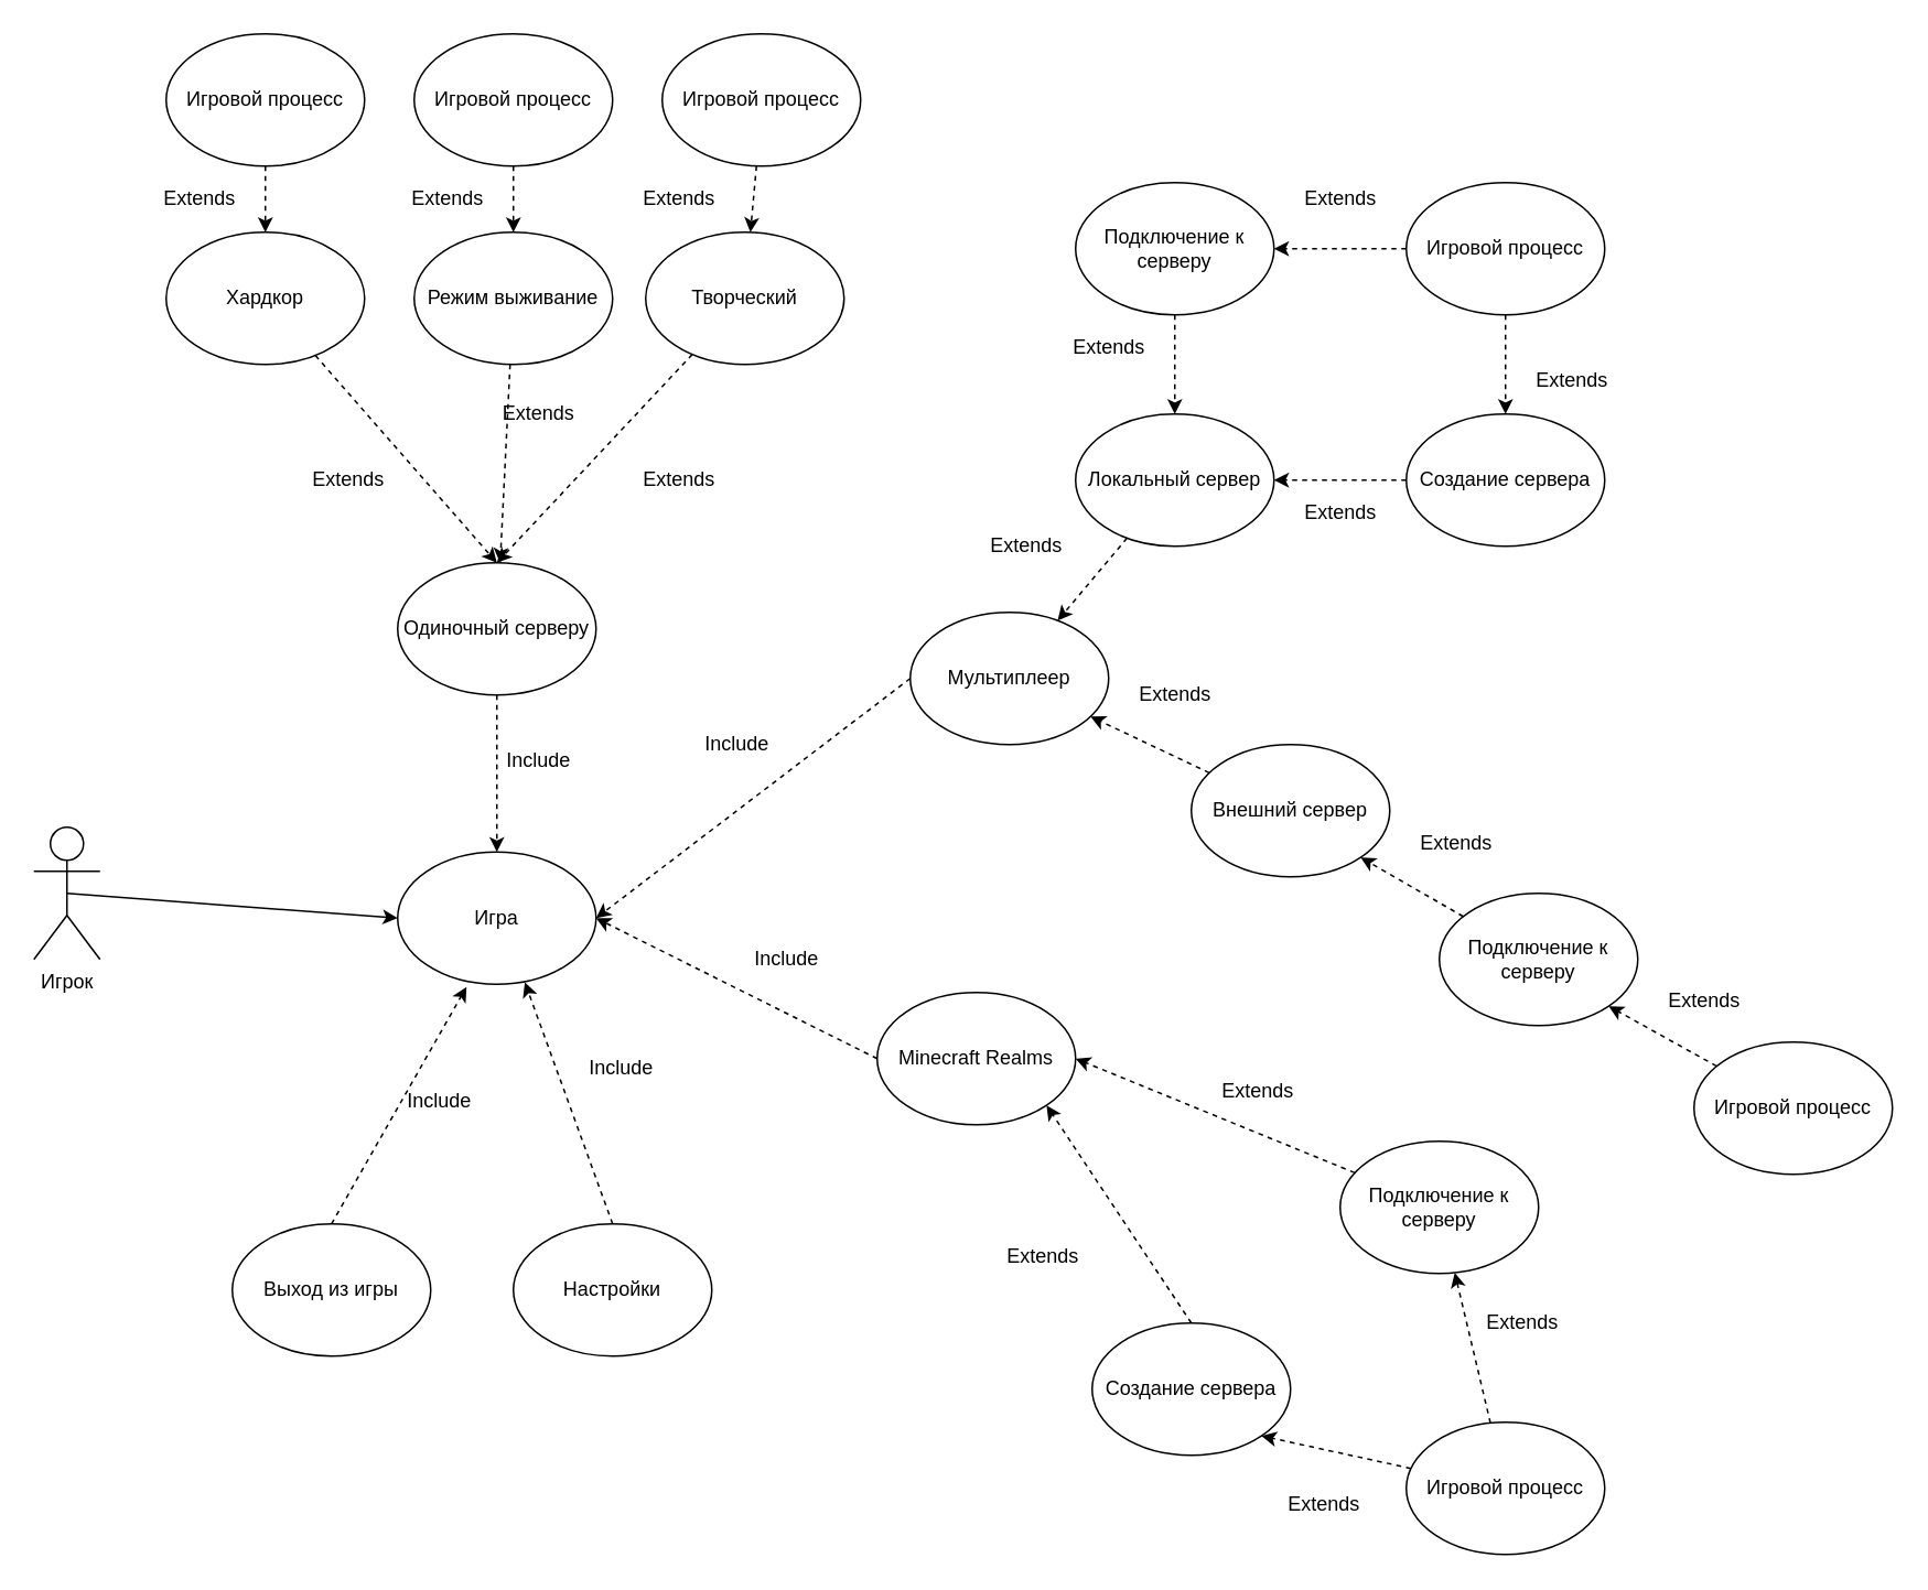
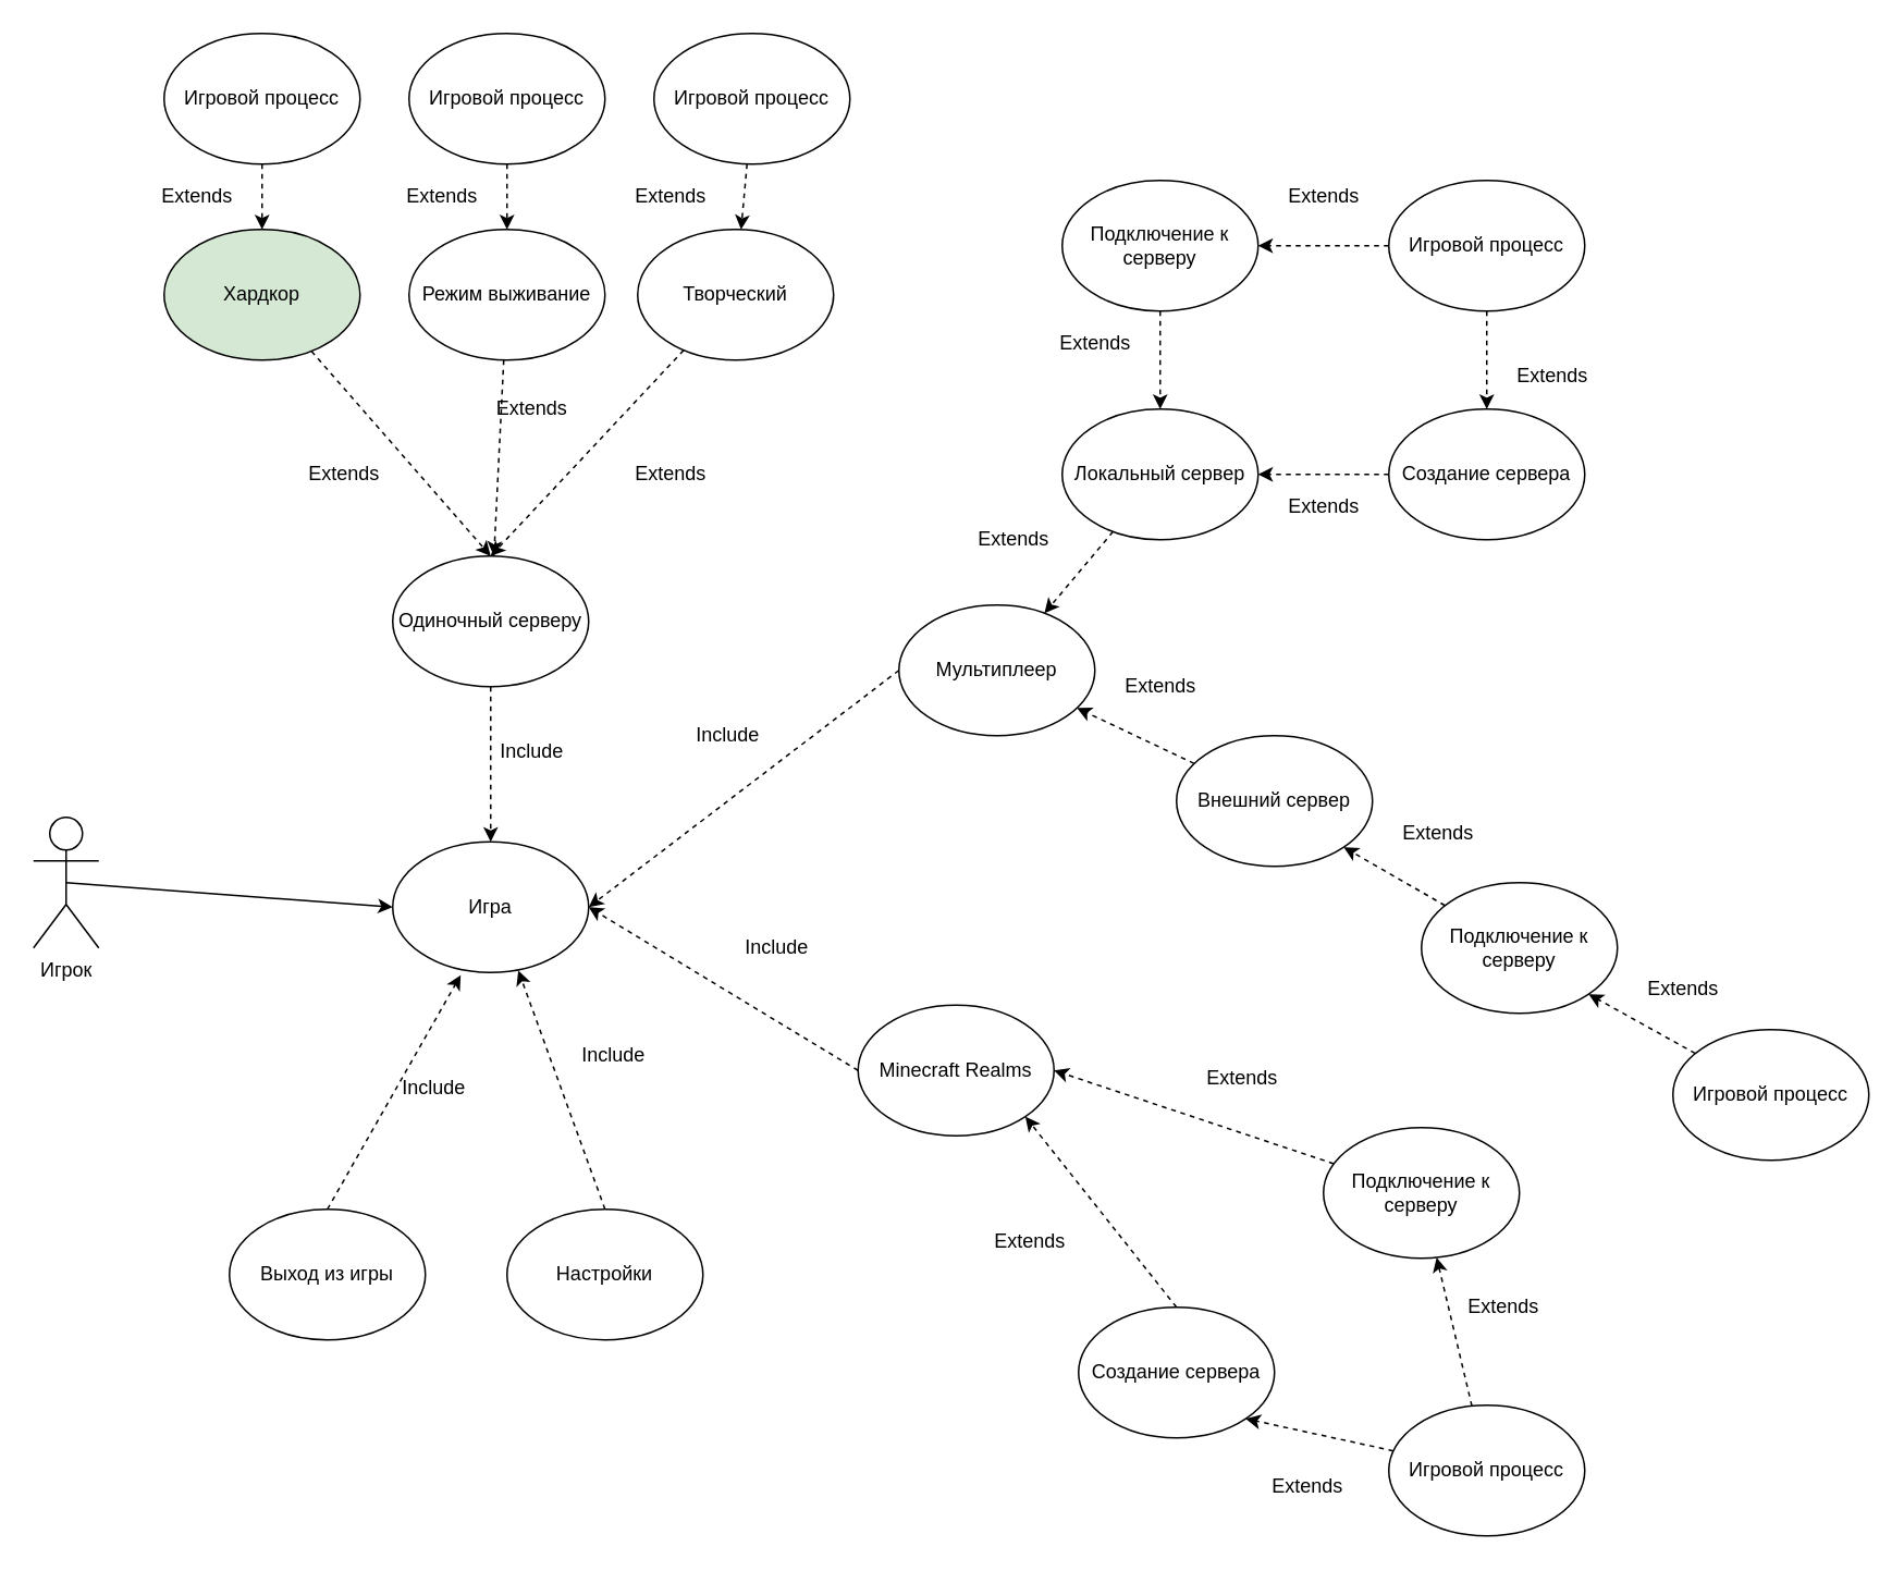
  <mxCell id="0" />
  <mxCell id="1" parent="0" />
  <mxCell id="2" value="Игрок" style="shape=umlActor;verticalLabelPosition=bottom;verticalAlign=top;html=1;outlineConnect=0;" vertex="1" parent="1"><mxGeometry x="20" y="500" width="40" height="80" as="geometry" /></mxCell>
  <mxCell id="3" value="Одиночный серверу" style="ellipse;whiteSpace=wrap;html=1;" vertex="1" parent="1"><mxGeometry x="240" y="340" width="120" height="80" as="geometry" /></mxCell>
  <mxCell id="4" value="Мультиплеер" style="ellipse;whiteSpace=wrap;html=1;" vertex="1" parent="1"><mxGeometry x="550" y="370" width="120" height="80" as="geometry" /></mxCell>
- <mxCell id="5" value="Minecraft Realms" style="ellipse;whiteSpace=wrap;html=1;" vertex="1" parent="1"><mxGeometry x="530" y="600" width="120" height="80" as="geometry" /></mxCell>
+ <mxCell id="5" value="Minecraft Realms" style="ellipse;whiteSpace=wrap;html=1;" vertex="1" parent="1"><mxGeometry x="525" y="615" width="120" height="80" as="geometry" /></mxCell>
  <mxCell id="6" value="Настройки" style="ellipse;whiteSpace=wrap;html=1;" vertex="1" parent="1"><mxGeometry x="310" y="740" width="120" height="80" as="geometry" /></mxCell>
  <mxCell id="7" value="Выход из игры" style="ellipse;whiteSpace=wrap;html=1;" vertex="1" parent="1"><mxGeometry x="140" y="740" width="120" height="80" as="geometry" /></mxCell>
  <mxCell id="8" value="Игра" style="ellipse;whiteSpace=wrap;html=1;" vertex="1" parent="1"><mxGeometry x="240" y="515" width="120" height="80" as="geometry" /></mxCell>
  <mxCell id="9" value="" style="endArrow=classic;html=1;exitX=0.5;exitY=0.5;exitDx=0;exitDy=0;exitPerimeter=0;entryX=0;entryY=0.5;entryDx=0;entryDy=0;" edge="1" parent="1" source="2" target="8"><mxGeometry width="50" height="50" relative="1" as="geometry"><mxPoint x="160" y="540" as="sourcePoint" /><mxPoint x="170" y="540" as="targetPoint" /></mxGeometry></mxCell>
  <mxCell id="10" value="" style="endArrow=classic;html=1;exitX=0.5;exitY=0;exitDx=0;exitDy=0;entryX=0.347;entryY=1.02;entryDx=0;entryDy=0;entryPerimeter=0;dashed=1;" edge="1" parent="1" source="7" target="8"><mxGeometry width="50" height="50" relative="1" as="geometry"><mxPoint x="180" y="620" as="sourcePoint" /><mxPoint x="390" y="710" as="targetPoint" /></mxGeometry></mxCell>
  <mxCell id="11" value="" style="endArrow=classic;html=1;exitX=0.5;exitY=0;exitDx=0;exitDy=0;entryX=0.641;entryY=0.985;entryDx=0;entryDy=0;entryPerimeter=0;dashed=1;" edge="1" parent="1" source="6" target="8"><mxGeometry width="50" height="50" relative="1" as="geometry"><mxPoint x="210" y="750" as="sourcePoint" /><mxPoint x="310" y="590" as="targetPoint" /></mxGeometry></mxCell>
  <mxCell id="12" value="" style="endArrow=classic;html=1;exitX=0;exitY=0.5;exitDx=0;exitDy=0;entryX=1;entryY=0.5;entryDx=0;entryDy=0;dashed=1;" edge="1" parent="1" source="5" target="8"><mxGeometry width="50" height="50" relative="1" as="geometry"><mxPoint x="450" y="730" as="sourcePoint" /><mxPoint x="380" y="570" as="targetPoint" /></mxGeometry></mxCell>
  <mxCell id="13" value="" style="endArrow=classic;html=1;exitX=0;exitY=0.5;exitDx=0;exitDy=0;entryX=1;entryY=0.5;entryDx=0;entryDy=0;fontStyle=1;dashed=1;" edge="1" parent="1" source="4" target="8"><mxGeometry width="50" height="50" relative="1" as="geometry"><mxPoint x="390" y="760" as="sourcePoint" /><mxPoint x="320" y="600" as="targetPoint" /></mxGeometry></mxCell>
  <mxCell id="14" value="" style="endArrow=classic;html=1;exitX=0.5;exitY=1;exitDx=0;exitDy=0;entryX=0.5;entryY=0;entryDx=0;entryDy=0;fontStyle=1;dashed=1;" edge="1" parent="1" source="3" target="8"><mxGeometry width="50" height="50" relative="1" as="geometry"><mxPoint x="380" y="400" as="sourcePoint" /><mxPoint x="320" y="490" as="targetPoint" /></mxGeometry></mxCell>
  <mxCell id="15" style="edgeStyle=none;rounded=0;orthogonalLoop=1;jettySize=auto;html=1;dashed=1;" edge="1" parent="1" source="16" target="3"><mxGeometry relative="1" as="geometry" /></mxCell>
  <mxCell id="16" value="Режим выживание" style="ellipse;whiteSpace=wrap;html=1;" vertex="1" parent="1"><mxGeometry x="250" y="140" width="120" height="80" as="geometry" /></mxCell>
  <mxCell id="17" style="edgeStyle=none;rounded=0;orthogonalLoop=1;jettySize=auto;html=1;entryX=0.5;entryY=0;entryDx=0;entryDy=0;dashed=1;" edge="1" parent="1" source="18" target="3"><mxGeometry relative="1" as="geometry" /></mxCell>
  <mxCell id="18" value="Творческий" style="ellipse;whiteSpace=wrap;html=1;" vertex="1" parent="1"><mxGeometry x="390" y="140" width="120" height="80" as="geometry" /></mxCell>
  <mxCell id="19" style="edgeStyle=none;rounded=0;orthogonalLoop=1;jettySize=auto;html=1;entryX=0.5;entryY=0;entryDx=0;entryDy=0;dashed=1;" edge="1" parent="1" source="20" target="3"><mxGeometry relative="1" as="geometry" /></mxCell>
- <mxCell id="20" value="Хардкор" style="ellipse;whiteSpace=wrap;html=1;" vertex="1" parent="1"><mxGeometry x="100" y="140" width="120" height="80" as="geometry" /></mxCell>
+ <mxCell id="20" value="Хардкор" style="ellipse;whiteSpace=wrap;html=1;fillColor=#d5e8d4;" vertex="1" parent="1"><mxGeometry x="100" y="140" width="120" height="80" as="geometry" /></mxCell>
  <mxCell id="21" value="Подключение к серверу" style="ellipse;whiteSpace=wrap;html=1;" vertex="1" parent="1"><mxGeometry x="650" y="110" width="120" height="80" as="geometry" /></mxCell>
  <mxCell id="22" style="edgeStyle=none;rounded=0;orthogonalLoop=1;jettySize=auto;html=1;entryX=0.5;entryY=0;entryDx=0;entryDy=0;" edge="1" parent="1" source="21" target="21"><mxGeometry relative="1" as="geometry" /></mxCell>
  <mxCell id="23" value="Создание сервера" style="ellipse;whiteSpace=wrap;html=1;" vertex="1" parent="1"><mxGeometry x="850" y="250" width="120" height="80" as="geometry" /></mxCell>
  <mxCell id="24" value="Подключение к серверу" style="ellipse;whiteSpace=wrap;html=1;" vertex="1" parent="1"><mxGeometry x="810" y="690" width="120" height="80" as="geometry" /></mxCell>
  <mxCell id="25" style="edgeStyle=none;rounded=0;orthogonalLoop=1;jettySize=auto;html=1;entryX=0.5;entryY=0;entryDx=0;entryDy=0;" edge="1" parent="1" source="24" target="24"><mxGeometry relative="1" as="geometry" /></mxCell>
  <mxCell id="26" value="Создание сервера" style="ellipse;whiteSpace=wrap;html=1;" vertex="1" parent="1"><mxGeometry x="660" y="800" width="120" height="80" as="geometry" /></mxCell>
  <mxCell id="27" value="" style="endArrow=classic;html=1;exitX=0;exitY=0.5;exitDx=0;exitDy=0;entryX=1;entryY=0.5;entryDx=0;entryDy=0;dashed=1;" edge="1" parent="1" source="23" target="32"><mxGeometry width="50" height="50" relative="1" as="geometry"><mxPoint x="800" y="530" as="sourcePoint" /><mxPoint x="770" y="300" as="targetPoint" /></mxGeometry></mxCell>
  <mxCell id="28" value="" style="endArrow=classic;html=1;exitX=0.5;exitY=1;exitDx=0;exitDy=0;entryX=0.5;entryY=0;entryDx=0;entryDy=0;dashed=1;" edge="1" parent="1" source="21" target="32"><mxGeometry width="50" height="50" relative="1" as="geometry"><mxPoint x="810" y="410" as="sourcePoint" /><mxPoint x="690" y="280" as="targetPoint" /></mxGeometry></mxCell>
  <mxCell id="29" value="" style="endArrow=classic;html=1;entryX=1;entryY=0.5;entryDx=0;entryDy=0;dashed=1;" edge="1" parent="1" source="24" target="5"><mxGeometry width="50" height="50" relative="1" as="geometry"><mxPoint x="870" y="290" as="sourcePoint" /><mxPoint x="870" y="370" as="targetPoint" /></mxGeometry></mxCell>
  <mxCell id="30" value="" style="endArrow=classic;html=1;entryX=1;entryY=1;entryDx=0;entryDy=0;exitX=0.5;exitY=0;exitDx=0;exitDy=0;dashed=1;" edge="1" parent="1" source="26" target="5"><mxGeometry width="50" height="50" relative="1" as="geometry"><mxPoint x="800.001" y="739.999" as="sourcePoint" /><mxPoint x="631.14" y="670.92" as="targetPoint" /></mxGeometry></mxCell>
  <mxCell id="31" style="edgeStyle=none;rounded=0;orthogonalLoop=1;jettySize=auto;html=1;dashed=1;" edge="1" parent="1" source="32" target="4"><mxGeometry relative="1" as="geometry" /></mxCell>
  <mxCell id="32" value="Локальный сервер" style="ellipse;whiteSpace=wrap;html=1;" vertex="1" parent="1"><mxGeometry x="650" y="250" width="120" height="80" as="geometry" /></mxCell>
  <mxCell id="33" style="edgeStyle=none;rounded=0;orthogonalLoop=1;jettySize=auto;html=1;dashed=1;" edge="1" parent="1" source="34" target="4"><mxGeometry relative="1" as="geometry" /></mxCell>
  <mxCell id="34" value="Внешний сервер" style="ellipse;whiteSpace=wrap;html=1;" vertex="1" parent="1"><mxGeometry x="720" y="450" width="120" height="80" as="geometry" /></mxCell>
  <mxCell id="35" style="edgeStyle=none;rounded=0;orthogonalLoop=1;jettySize=auto;html=1;entryX=1;entryY=1;entryDx=0;entryDy=0;dashed=1;" edge="1" parent="1" source="36" target="34"><mxGeometry relative="1" as="geometry" /></mxCell>
  <mxCell id="36" value="Подключение к серверу" style="ellipse;whiteSpace=wrap;html=1;" vertex="1" parent="1"><mxGeometry x="870" y="540" width="120" height="80" as="geometry" /></mxCell>
  <mxCell id="37" style="edgeStyle=none;rounded=0;orthogonalLoop=1;jettySize=auto;html=1;dashed=1;" edge="1" parent="1" source="38" target="20"><mxGeometry relative="1" as="geometry" /></mxCell>
  <mxCell id="38" value="Игровой процесс" style="ellipse;whiteSpace=wrap;html=1;" vertex="1" parent="1"><mxGeometry x="100" y="20" width="120" height="80" as="geometry" /></mxCell>
  <mxCell id="39" style="edgeStyle=none;rounded=0;orthogonalLoop=1;jettySize=auto;html=1;dashed=1;" edge="1" parent="1" source="40" target="16"><mxGeometry relative="1" as="geometry" /></mxCell>
  <mxCell id="40" value="Игровой процесс" style="ellipse;whiteSpace=wrap;html=1;" vertex="1" parent="1"><mxGeometry x="250" y="20" width="120" height="80" as="geometry" /></mxCell>
  <mxCell id="41" style="edgeStyle=none;rounded=0;orthogonalLoop=1;jettySize=auto;html=1;dashed=1;" edge="1" parent="1" source="42" target="18"><mxGeometry relative="1" as="geometry" /></mxCell>
  <mxCell id="42" value="Игровой процесс" style="ellipse;whiteSpace=wrap;html=1;" vertex="1" parent="1"><mxGeometry x="400" y="20" width="120" height="80" as="geometry" /></mxCell>
  <mxCell id="43" style="edgeStyle=none;rounded=0;orthogonalLoop=1;jettySize=auto;html=1;dashed=1;" edge="1" parent="1" source="45" target="21"><mxGeometry relative="1" as="geometry" /></mxCell>
  <mxCell id="44" style="edgeStyle=none;rounded=0;orthogonalLoop=1;jettySize=auto;html=1;entryX=0.5;entryY=0;entryDx=0;entryDy=0;dashed=1;" edge="1" parent="1" source="45" target="23"><mxGeometry relative="1" as="geometry" /></mxCell>
  <mxCell id="45" value="Игровой процесс" style="ellipse;whiteSpace=wrap;html=1;" vertex="1" parent="1"><mxGeometry x="850" y="110" width="120" height="80" as="geometry" /></mxCell>
  <mxCell id="46" style="edgeStyle=none;rounded=0;orthogonalLoop=1;jettySize=auto;html=1;dashed=1;" edge="1" parent="1" source="48" target="24"><mxGeometry relative="1" as="geometry" /></mxCell>
  <mxCell id="47" style="edgeStyle=none;rounded=0;orthogonalLoop=1;jettySize=auto;html=1;entryX=1;entryY=1;entryDx=0;entryDy=0;dashed=1;" edge="1" parent="1" source="48" target="26"><mxGeometry relative="1" as="geometry" /></mxCell>
  <mxCell id="48" value="Игровой процесс" style="ellipse;whiteSpace=wrap;html=1;" vertex="1" parent="1"><mxGeometry x="850" y="860" width="120" height="80" as="geometry" /></mxCell>
  <mxCell id="49" style="edgeStyle=none;rounded=0;orthogonalLoop=1;jettySize=auto;html=1;entryX=1;entryY=1;entryDx=0;entryDy=0;dashed=1;" edge="1" parent="1" source="50" target="36"><mxGeometry relative="1" as="geometry" /></mxCell>
  <mxCell id="50" value="Игровой процесс" style="ellipse;whiteSpace=wrap;html=1;" vertex="1" parent="1"><mxGeometry x="1024" y="630" width="120" height="80" as="geometry" /></mxCell>
  <mxCell id="51" value="Include" style="text;html=1;align=center;verticalAlign=middle;resizable=0;points=[];autosize=1;" vertex="1" parent="1"><mxGeometry x="450" y="570" width="50" height="20" as="geometry" /></mxCell>
  <mxCell id="52" value="Include" style="text;html=1;align=center;verticalAlign=middle;resizable=0;points=[];autosize=1;" vertex="1" parent="1"><mxGeometry x="420" y="440" width="50" height="20" as="geometry" /></mxCell>
  <mxCell id="53" value="Include" style="text;html=1;align=center;verticalAlign=middle;resizable=0;points=[];autosize=1;" vertex="1" parent="1"><mxGeometry x="350" y="636" width="50" height="20" as="geometry" /></mxCell>
  <mxCell id="54" value="Include" style="text;html=1;align=center;verticalAlign=middle;resizable=0;points=[];autosize=1;" vertex="1" parent="1"><mxGeometry x="240" y="656" width="50" height="20" as="geometry" /></mxCell>
  <mxCell id="55" value="Include" style="text;html=1;align=center;verticalAlign=middle;resizable=0;points=[];autosize=1;" vertex="1" parent="1"><mxGeometry x="300" y="450" width="50" height="20" as="geometry" /></mxCell>
  <mxCell id="56" value="Extends" style="text;html=1;align=center;verticalAlign=middle;resizable=0;points=[];autosize=1;" vertex="1" parent="1"><mxGeometry x="590" y="320" width="60" height="20" as="geometry" /></mxCell>
  <mxCell id="57" value="Extends" style="text;html=1;align=center;verticalAlign=middle;resizable=0;points=[];autosize=1;" vertex="1" parent="1"><mxGeometry x="380" y="280" width="60" height="20" as="geometry" /></mxCell>
  <mxCell id="58" value="Extends" style="text;html=1;align=center;verticalAlign=middle;resizable=0;points=[];autosize=1;" vertex="1" parent="1"><mxGeometry x="295" y="240" width="60" height="20" as="geometry" /></mxCell>
  <mxCell id="59" value="Extends" style="text;html=1;align=center;verticalAlign=middle;resizable=0;points=[];autosize=1;" vertex="1" parent="1"><mxGeometry x="180" y="280" width="60" height="20" as="geometry" /></mxCell>
  <mxCell id="60" value="Extends" style="text;html=1;align=center;verticalAlign=middle;resizable=0;points=[];autosize=1;" vertex="1" parent="1"><mxGeometry x="90" y="110" width="60" height="20" as="geometry" /></mxCell>
  <mxCell id="61" value="Extends" style="text;html=1;align=center;verticalAlign=middle;resizable=0;points=[];autosize=1;" vertex="1" parent="1"><mxGeometry x="240" y="110" width="60" height="20" as="geometry" /></mxCell>
  <mxCell id="62" value="Extends" style="text;html=1;align=center;verticalAlign=middle;resizable=0;points=[];autosize=1;" vertex="1" parent="1"><mxGeometry x="380" y="110" width="60" height="20" as="geometry" /></mxCell>
  <mxCell id="63" value="Extends" style="text;html=1;align=center;verticalAlign=middle;resizable=0;points=[];autosize=1;" vertex="1" parent="1"><mxGeometry x="780" y="300" width="60" height="20" as="geometry" /></mxCell>
  <mxCell id="64" value="Extends" style="text;html=1;align=center;verticalAlign=middle;resizable=0;points=[];autosize=1;" vertex="1" parent="1"><mxGeometry x="640" y="200" width="60" height="20" as="geometry" /></mxCell>
  <mxCell id="65" value="Extends" style="text;html=1;align=center;verticalAlign=middle;resizable=0;points=[];autosize=1;" vertex="1" parent="1"><mxGeometry x="780" y="110" width="60" height="20" as="geometry" /></mxCell>
  <mxCell id="66" value="Extends" style="text;html=1;align=center;verticalAlign=middle;resizable=0;points=[];autosize=1;" vertex="1" parent="1"><mxGeometry x="920" y="219.5" width="60" height="20" as="geometry" /></mxCell>
  <mxCell id="67" value="Extends" style="text;html=1;align=center;verticalAlign=middle;resizable=0;points=[];autosize=1;" vertex="1" parent="1"><mxGeometry x="680" y="410" width="60" height="20" as="geometry" /></mxCell>
  <mxCell id="68" value="Extends" style="text;html=1;align=center;verticalAlign=middle;resizable=0;points=[];autosize=1;" vertex="1" parent="1"><mxGeometry x="850" y="500" width="60" height="20" as="geometry" /></mxCell>
  <mxCell id="69" value="Extends" style="text;html=1;align=center;verticalAlign=middle;resizable=0;points=[];autosize=1;" vertex="1" parent="1"><mxGeometry x="1000" y="595" width="60" height="20" as="geometry" /></mxCell>
  <mxCell id="70" value="Extends" style="text;html=1;align=center;verticalAlign=middle;resizable=0;points=[];autosize=1;" vertex="1" parent="1"><mxGeometry x="730" y="650" width="60" height="20" as="geometry" /></mxCell>
  <mxCell id="71" value="Extends" style="text;html=1;align=center;verticalAlign=middle;resizable=0;points=[];autosize=1;" vertex="1" parent="1"><mxGeometry x="890" y="790" width="60" height="20" as="geometry" /></mxCell>
  <mxCell id="72" value="Extends" style="text;html=1;align=center;verticalAlign=middle;resizable=0;points=[];autosize=1;" vertex="1" parent="1"><mxGeometry x="600" y="750" width="60" height="20" as="geometry" /></mxCell>
  <mxCell id="73" value="Extends" style="text;html=1;align=center;verticalAlign=middle;resizable=0;points=[];autosize=1;" vertex="1" parent="1"><mxGeometry x="770" y="900" width="60" height="20" as="geometry" /></mxCell>
